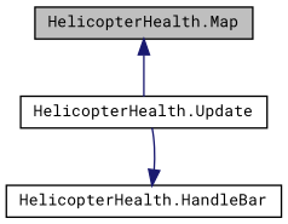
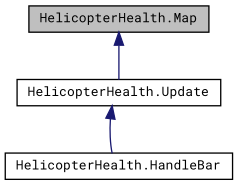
  digraph {
    fontname="Roboto Mono"
    rankdir=TB
    node [color=black fillcolor=white fontname="Roboto Mono" fontsize=10 shape=record style=filled]
    edge [color=midnightblue dir=back fontname="Roboto Mono" fontsize=10 labelfontname=Helvetica labelfontsize=10 style=solid]
    n1 [fillcolor=grey75 fontcolor=black height=0.2 label="HelicopterHealth.Map" width=0.4]
    n2 [height=0.2 label="HelicopterHealth.Update" width=0.4]
    n3 [height=0.2 label="HelicopterHealth.HandleBar" width=0.4]
    n1 -> n2
-   n3 -> n2
+   n2 -> n3
  }
